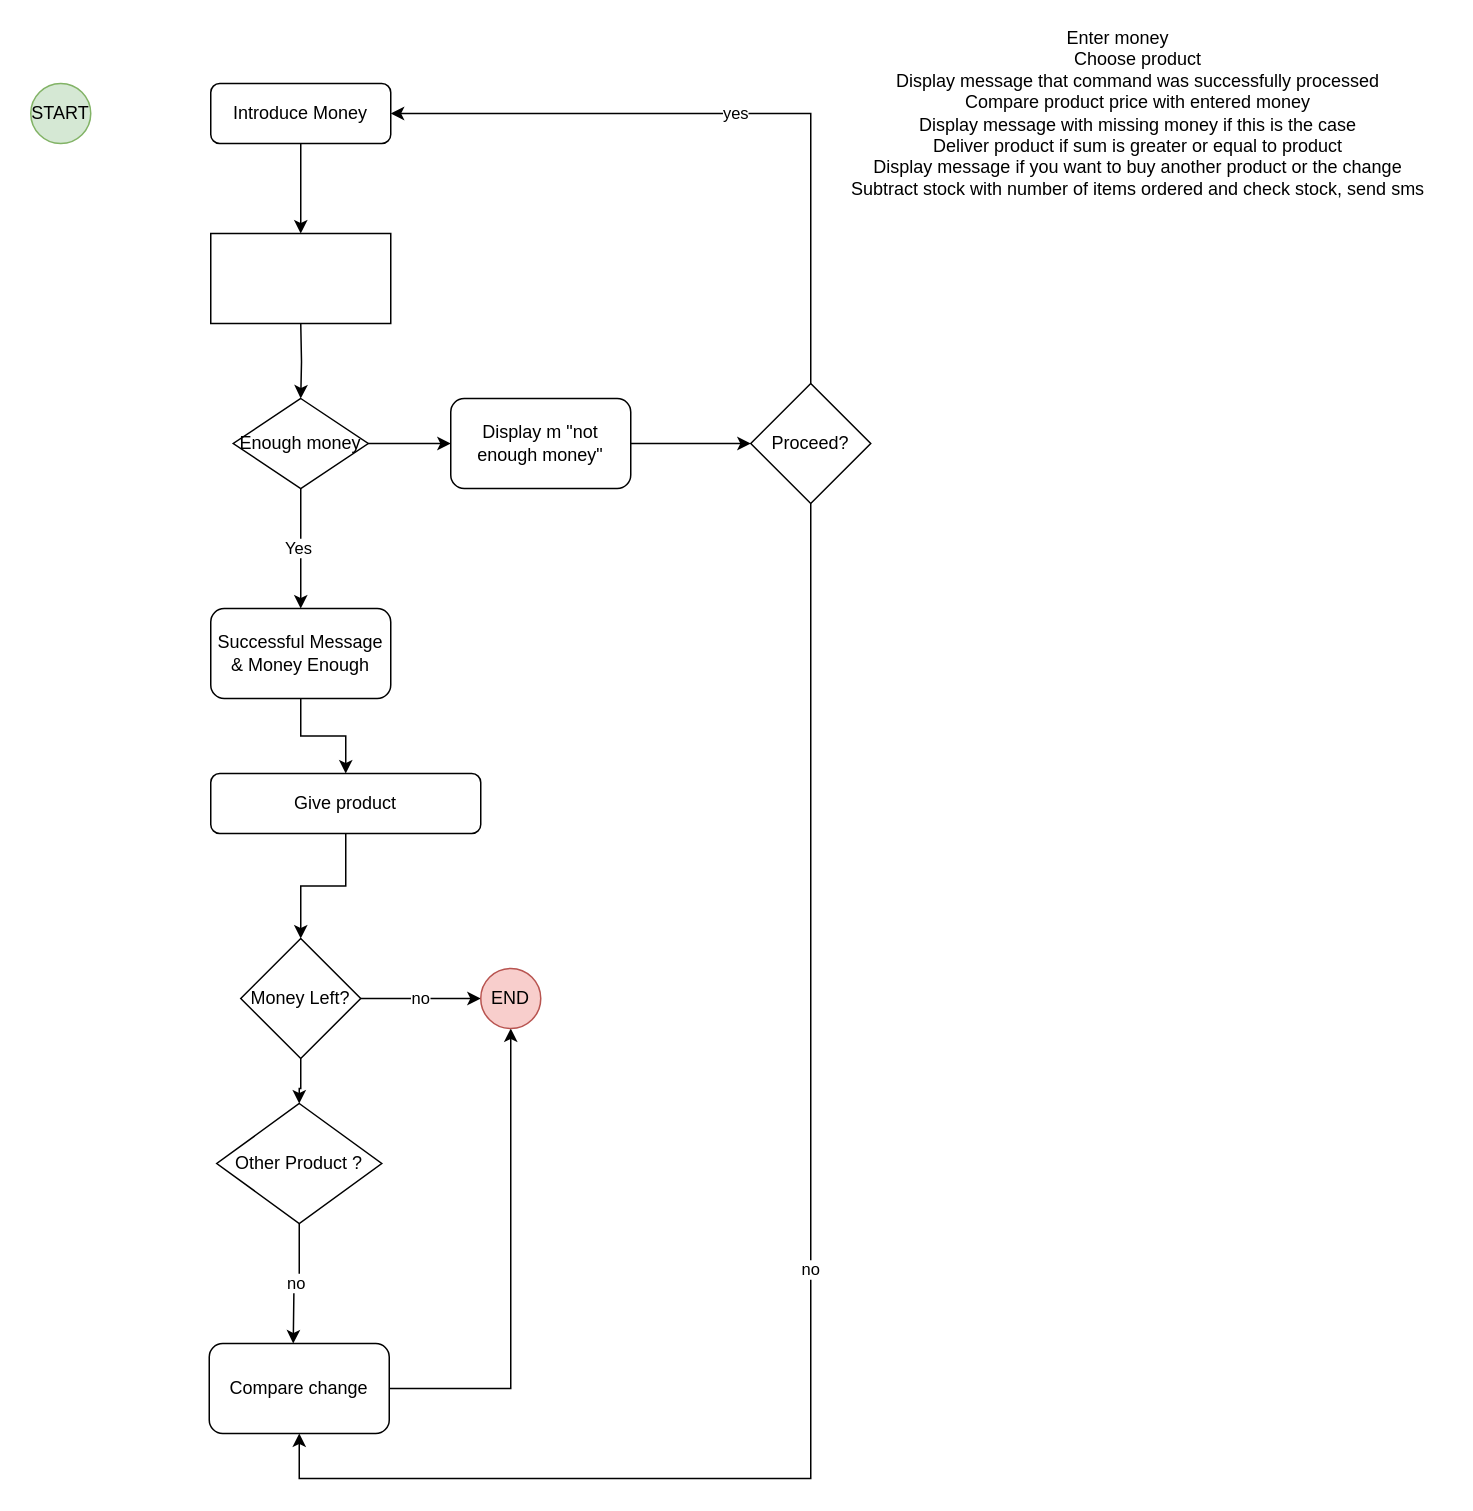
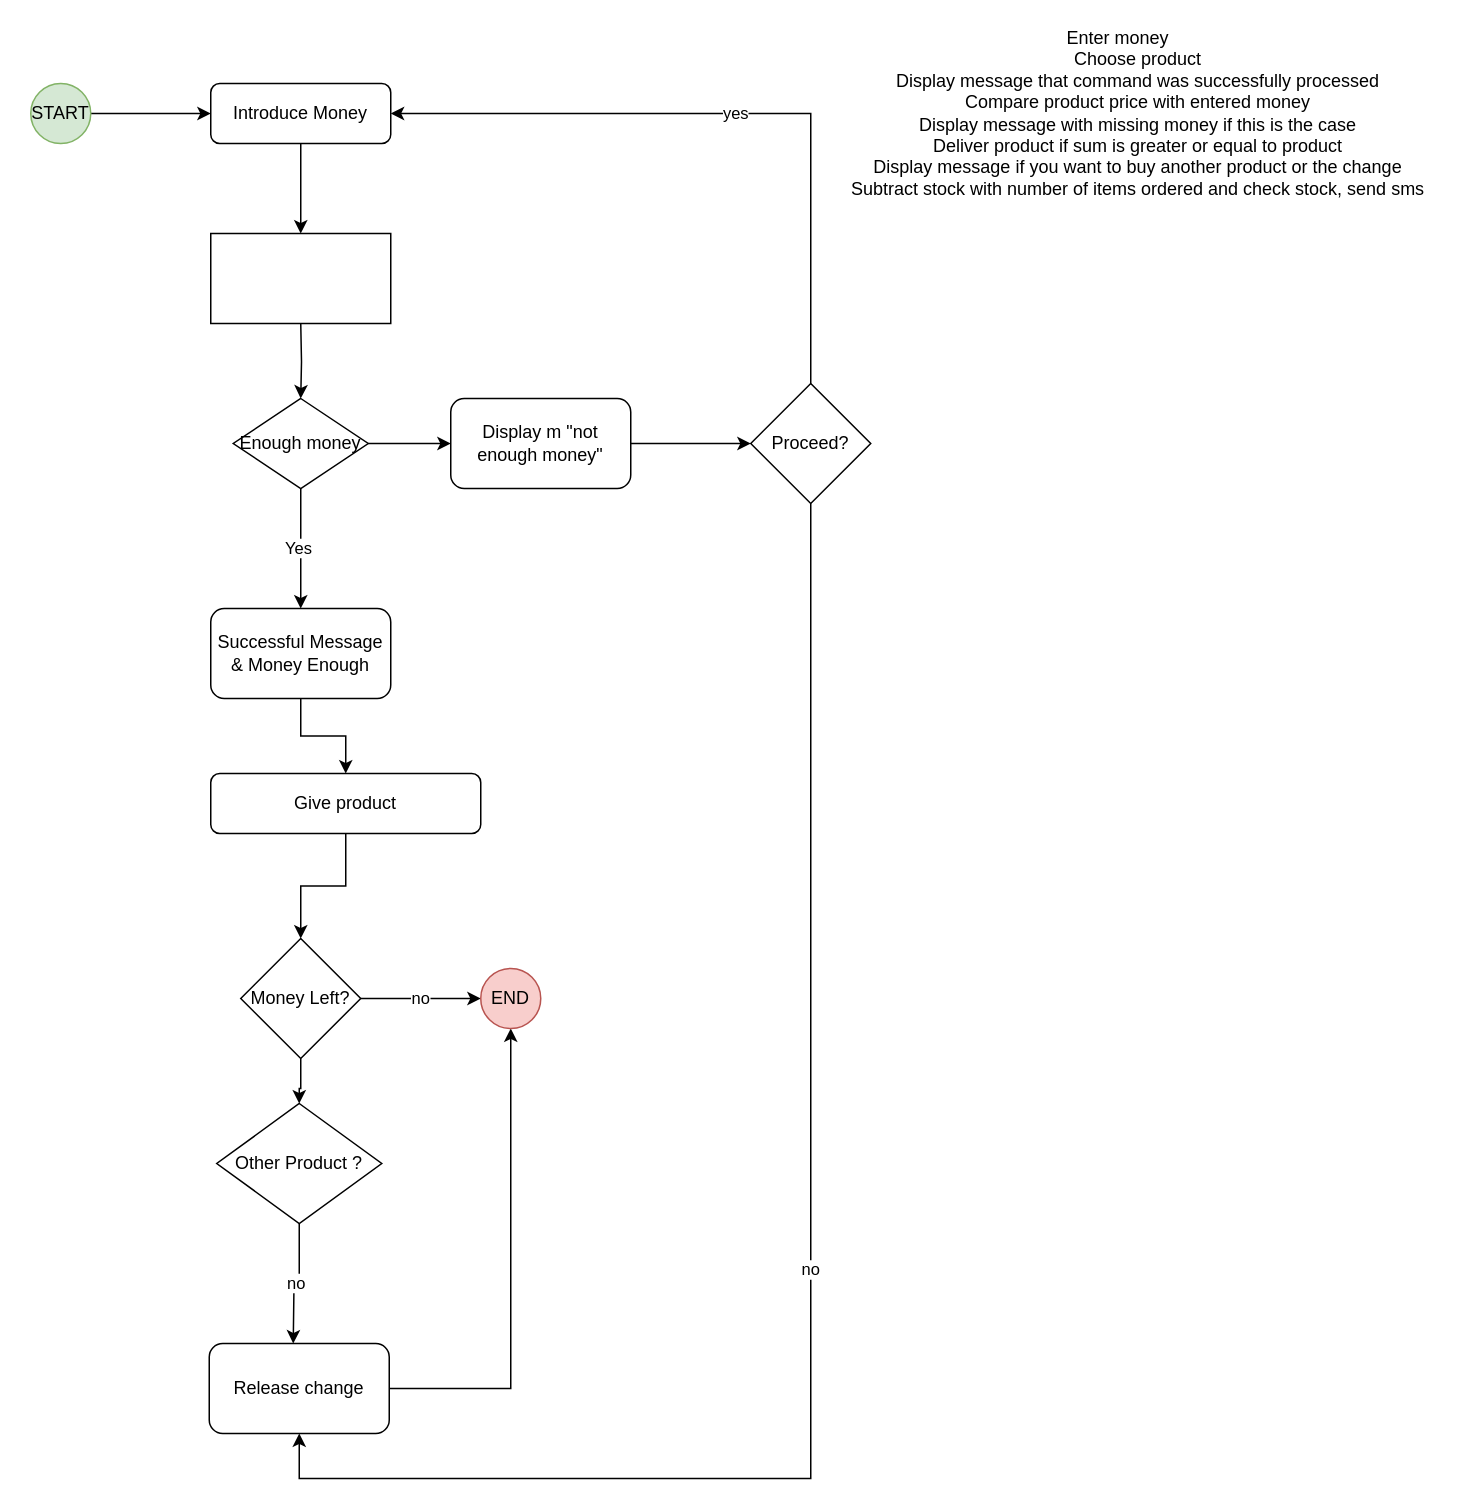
  <mxCell id="0" />
  <mxCell id="1" parent="0" />
  <mxCell id="2" value="" style="edgeStyle=orthogonalEdgeStyle;rounded=0;orthogonalLoop=1;jettySize=auto;html=1;entryX=0.5;entryY=0;entryDx=0;entryDy=0;" edge="1" parent="1" source="3" target="4"><mxGeometry relative="1" as="geometry" /></mxCell>
  <mxCell id="3" value="Introduce Money" style="rounded=1;whiteSpace=wrap;html=1;fontSize=12;glass=0;strokeWidth=1;shadow=0;" parent="1" vertex="1"><mxGeometry x="140" y="55" width="120" height="40" as="geometry" /></mxCell>
  <mxCell id="4" value="" style="rounded=0;whiteSpace=wrap;html=1;" parent="1" vertex="1"><mxGeometry x="140" y="155" width="120" height="60" as="geometry" /></mxCell>
  <mxCell id="5" value="" style="edgeStyle=orthogonalEdgeStyle;rounded=0;orthogonalLoop=1;jettySize=auto;html=1;" edge="1" parent="1" target="9"><mxGeometry relative="1" as="geometry"><mxPoint x="200" y="215" as="sourcePoint" /></mxGeometry></mxCell>
  <mxCell id="6" value="&lt;div&gt;Enter money&lt;/div&gt;&lt;div&gt;&lt;span style=&quot;white-space: pre&quot;&gt;&#09;&lt;/span&gt;Choose product&lt;/div&gt;&lt;div&gt;&lt;span style=&quot;white-space: pre&quot;&gt;&#09;&lt;/span&gt;Display message that command was successfully processed&lt;/div&gt;&lt;div&gt;&lt;span style=&quot;white-space: pre&quot;&gt;&#09;&lt;/span&gt;Compare product price with entered money&lt;/div&gt;&lt;div&gt;&lt;span style=&quot;white-space: pre&quot;&gt;&#09;&lt;/span&gt;Display message with missing money if this is the case&lt;/div&gt;&lt;div&gt;&lt;span style=&quot;white-space: pre&quot;&gt;&#09;&lt;/span&gt;Deliver product if sum is greater or equal to product&lt;/div&gt;&lt;div&gt;&lt;span style=&quot;white-space: pre&quot;&gt;&#09;&lt;/span&gt;Display message if you want to buy another product or the change&lt;/div&gt;&lt;div&gt;&lt;span style=&quot;white-space: pre&quot;&gt;&#09;&lt;/span&gt;Subtract stock with number of items ordered and check stock, send sms&lt;/div&gt;" style="text;html=1;strokeColor=none;fillColor=none;align=center;verticalAlign=middle;whiteSpace=wrap;rounded=0;" parent="1" vertex="1"><mxGeometry x="530" y="20" width="430" height="110" as="geometry" /></mxCell>
  <mxCell id="7" value="Yes&amp;nbsp;" style="edgeStyle=orthogonalEdgeStyle;rounded=0;orthogonalLoop=1;jettySize=auto;html=1;" parent="1" source="9" edge="1"><mxGeometry relative="1" as="geometry"><mxPoint x="200" y="405" as="targetPoint" /><Array as="points"><mxPoint x="200" y="385" /><mxPoint x="200" y="385" /></Array></mxGeometry></mxCell>
  <mxCell id="8" value="" style="edgeStyle=orthogonalEdgeStyle;rounded=0;orthogonalLoop=1;jettySize=auto;html=1;" edge="1" parent="1" source="9" target="20"><mxGeometry relative="1" as="geometry" /></mxCell>
  <mxCell id="9" value="Enough money" style="rhombus;whiteSpace=wrap;html=1;" parent="1" vertex="1"><mxGeometry x="155" y="265" width="90" height="60" as="geometry" /></mxCell>
  <mxCell id="10" value="" style="edgeStyle=orthogonalEdgeStyle;rounded=0;orthogonalLoop=1;jettySize=auto;html=1;" edge="1" parent="1" source="11" target="18"><mxGeometry relative="1" as="geometry" /></mxCell>
  <mxCell id="11" value="Successful Message &amp;amp; Money Enough" style="rounded=1;whiteSpace=wrap;html=1;" vertex="1" parent="1"><mxGeometry x="140" y="405" width="120" height="60" as="geometry" /></mxCell>
  <mxCell id="12" value="" style="edgeStyle=orthogonalEdgeStyle;rounded=0;orthogonalLoop=1;jettySize=auto;html=1;" edge="1" parent="1" source="14" target="16"><mxGeometry relative="1" as="geometry" /></mxCell>
  <mxCell id="13" value="no" style="edgeStyle=orthogonalEdgeStyle;rounded=0;orthogonalLoop=1;jettySize=auto;html=1;" edge="1" parent="1" source="14" target="26"><mxGeometry relative="1" as="geometry" /></mxCell>
  <mxCell id="14" value="Money Left?" style="rhombus;whiteSpace=wrap;html=1;" vertex="1" parent="1"><mxGeometry x="160" y="625" width="80" height="80" as="geometry" /></mxCell>
  <mxCell id="15" value="no" style="edgeStyle=orthogonalEdgeStyle;rounded=0;orthogonalLoop=1;jettySize=auto;html=1;" edge="1" parent="1" source="16"><mxGeometry relative="1" as="geometry"><mxPoint x="195" y="895" as="targetPoint" /></mxGeometry></mxCell>
  <mxCell id="16" value="Other Product ?" style="rhombus;whiteSpace=wrap;html=1;" vertex="1" parent="1"><mxGeometry x="144" y="735" width="110" height="80" as="geometry" /></mxCell>
  <mxCell id="17" value="" style="edgeStyle=orthogonalEdgeStyle;rounded=0;orthogonalLoop=1;jettySize=auto;html=1;" edge="1" parent="1" source="18" target="14"><mxGeometry relative="1" as="geometry" /></mxCell>
  <mxCell id="18" value="Give product" style="rounded=1;whiteSpace=wrap;html=1;" vertex="1" parent="1"><mxGeometry x="140" y="515" width="180" height="40" as="geometry" /></mxCell>
  <mxCell id="19" value="" style="edgeStyle=orthogonalEdgeStyle;rounded=0;orthogonalLoop=1;jettySize=auto;html=1;" edge="1" parent="1" source="20"><mxGeometry relative="1" as="geometry"><mxPoint x="500" y="295" as="targetPoint" /></mxGeometry></mxCell>
  <mxCell id="20" value="Display m &quot;not enough money&quot;" style="rounded=1;whiteSpace=wrap;html=1;" vertex="1" parent="1"><mxGeometry x="300" y="265" width="120" height="60" as="geometry" /></mxCell>
  <mxCell id="21" value="yes" style="edgeStyle=orthogonalEdgeStyle;rounded=0;orthogonalLoop=1;jettySize=auto;html=1;exitX=0.5;exitY=0;exitDx=0;exitDy=0;entryX=1;entryY=0.5;entryDx=0;entryDy=0;" edge="1" parent="1" source="23" target="3"><mxGeometry relative="1" as="geometry" /></mxCell>
  <mxCell id="22" value="no" style="edgeStyle=orthogonalEdgeStyle;rounded=0;orthogonalLoop=1;jettySize=auto;html=1;exitX=0.5;exitY=1;exitDx=0;exitDy=0;entryX=0.5;entryY=1;entryDx=0;entryDy=0;" edge="1" parent="1" source="23" target="25"><mxGeometry relative="1" as="geometry"><Array as="points"><mxPoint x="540" y="985" /><mxPoint x="199" y="985" /></Array></mxGeometry></mxCell>
  <mxCell id="23" value="Proceed?" style="rhombus;whiteSpace=wrap;html=1;" vertex="1" parent="1"><mxGeometry x="500" y="255" width="80" height="80" as="geometry" /></mxCell>
  <mxCell id="24" style="edgeStyle=orthogonalEdgeStyle;rounded=0;orthogonalLoop=1;jettySize=auto;html=1;entryX=0.5;entryY=1;entryDx=0;entryDy=0;exitX=1;exitY=0.5;exitDx=0;exitDy=0;" edge="1" parent="1" source="25" target="26"><mxGeometry relative="1" as="geometry"><mxPoint x="250" y="895" as="sourcePoint" /><Array as="points"><mxPoint x="340" y="925" /></Array></mxGeometry></mxCell>
- <mxCell id="25" value="Compare change" style="rounded=1;whiteSpace=wrap;html=1;" vertex="1" parent="1"><mxGeometry x="139" y="895" width="120" height="60" as="geometry" /></mxCell>
+ <mxCell id="25" value="Release change" style="rounded=1;whiteSpace=wrap;html=1;" vertex="1" parent="1"><mxGeometry x="139" y="895" width="120" height="60" as="geometry" /></mxCell>
  <mxCell id="26" value="END" style="ellipse;whiteSpace=wrap;html=1;aspect=fixed;fillColor=#f8cecc;strokeColor=#b85450;" vertex="1" parent="1"><mxGeometry x="320" y="645" width="40" height="40" as="geometry" /></mxCell>
+ <mxCell id="27" value="" style="edgeStyle=orthogonalEdgeStyle;rounded=0;orthogonalLoop=1;jettySize=auto;html=1;" edge="1" parent="1" source="28" target="3"><mxGeometry relative="1" as="geometry" /></mxCell>
  <mxCell id="28" value="START" style="ellipse;whiteSpace=wrap;html=1;aspect=fixed;fillColor=#d5e8d4;strokeColor=#82b366;" vertex="1" parent="1"><mxGeometry x="20" y="55" width="40" height="40" as="geometry" /></mxCell>
